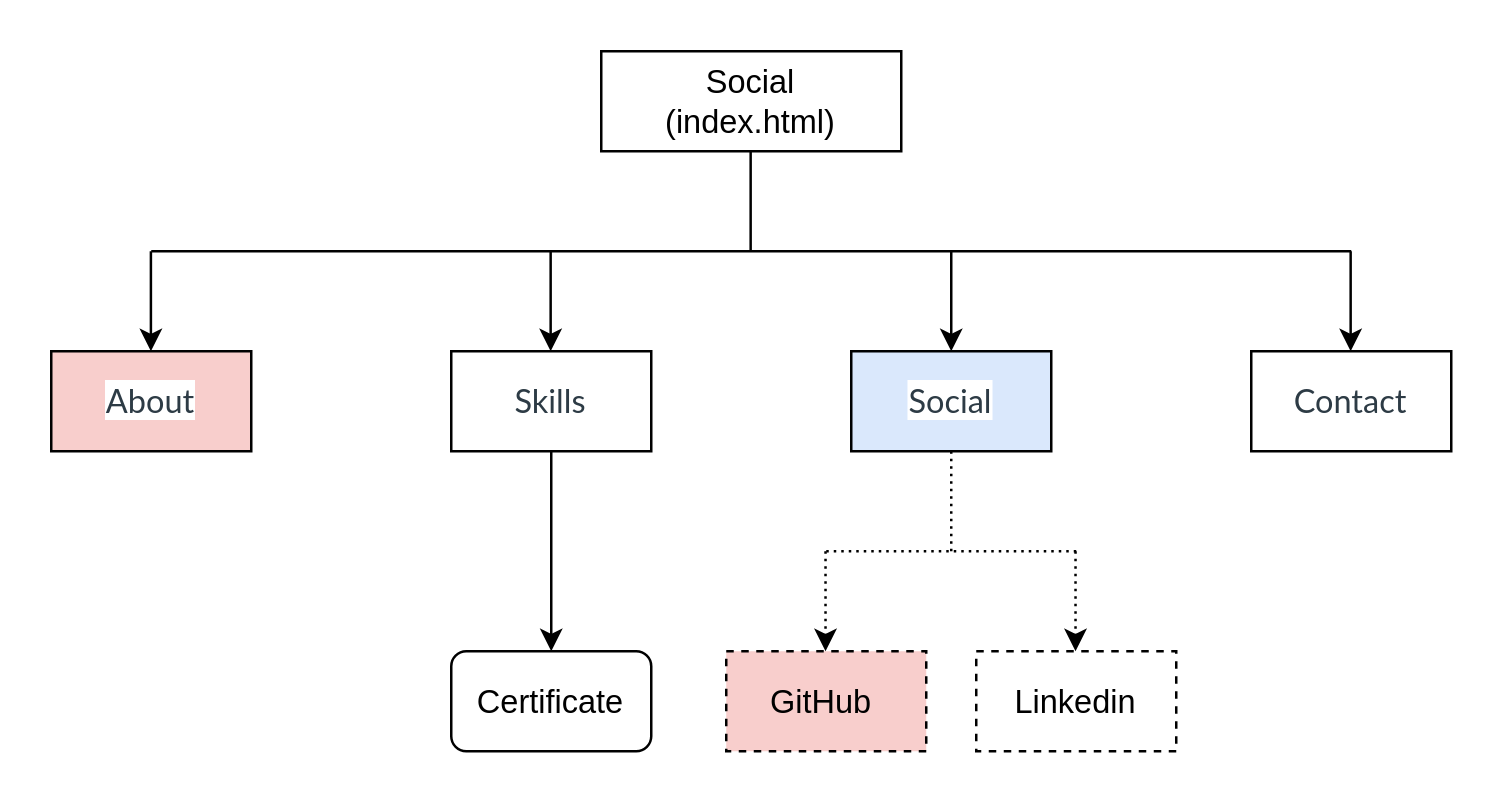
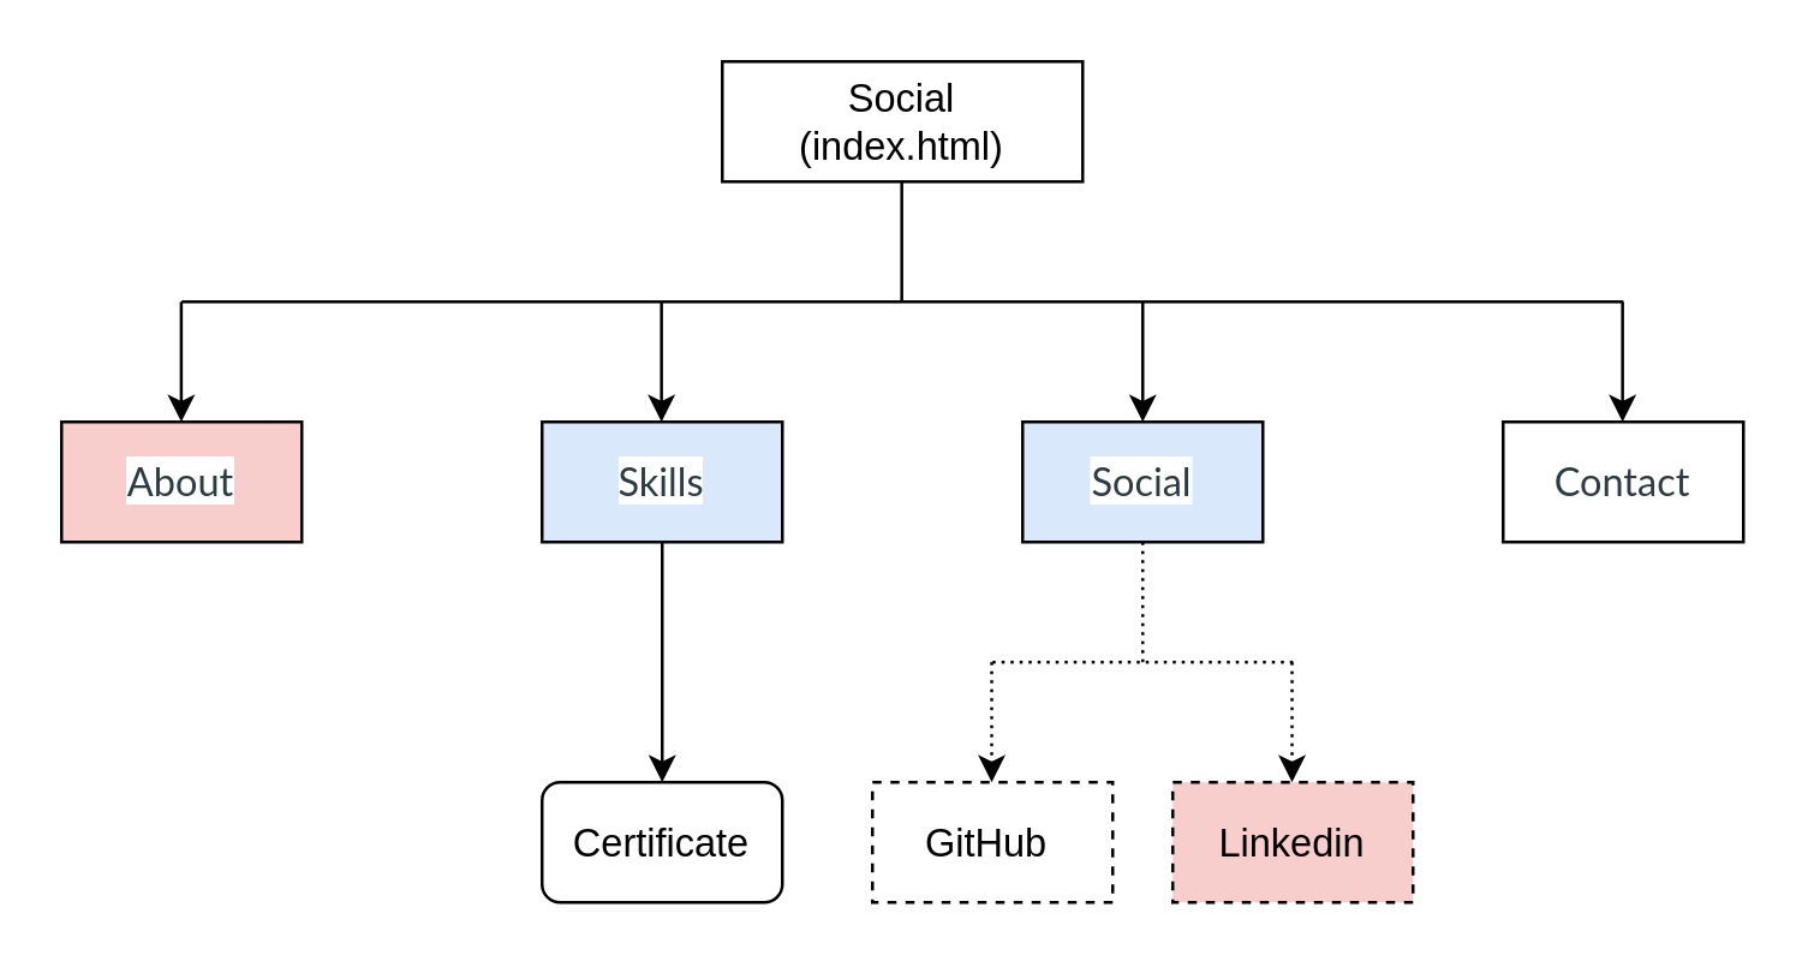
  <mxCell id="0" />
  <mxCell id="1" parent="0" />
  <mxCell id="2" value="Social&lt;br style=&quot;font-size: 13px;&quot;&gt;(index.html)" style="rounded=0;whiteSpace=wrap;html=1;fontSize=13;" vertex="1" parent="1"><mxGeometry x="240" y="20" width="120" height="40" as="geometry" /></mxCell>
  <mxCell id="3" value="&lt;span style=&quot;color: rgb(45 , 59 , 69) ; font-family: &amp;#34;latoweb&amp;#34; , &amp;#34;lato extended&amp;#34; , &amp;#34;lato&amp;#34; , &amp;#34;helvetica neue&amp;#34; , &amp;#34;helvetica&amp;#34; , &amp;#34;arial&amp;#34; , sans-serif ; font-size: 13px ; background-color: rgb(255 , 255 , 255)&quot;&gt;About&lt;/span&gt;" style="rounded=0;whiteSpace=wrap;html=1;fontSize=13;fillColor=#f8cecc;" vertex="1" parent="1"><mxGeometry x="20" y="140" width="80" height="40" as="geometry" /></mxCell>
  <mxCell id="4" value="" style="endArrow=none;html=1;" edge="1" parent="1"><mxGeometry width="50" height="50" relative="1" as="geometry"><mxPoint x="60" y="100" as="sourcePoint" /><mxPoint x="540" y="100" as="targetPoint" /></mxGeometry></mxCell>
  <mxCell id="5" value="" style="endArrow=classic;html=1;entryX=0.5;entryY=0;entryDx=0;entryDy=0;" edge="1" parent="1"><mxGeometry width="50" height="50" relative="1" as="geometry"><mxPoint x="219.76" y="100" as="sourcePoint" /><mxPoint x="219.76" y="140" as="targetPoint" /></mxGeometry></mxCell>
  <mxCell id="6" value="" style="endArrow=classic;html=1;entryX=0.5;entryY=0;entryDx=0;entryDy=0;" edge="1" parent="1"><mxGeometry width="50" height="50" relative="1" as="geometry"><mxPoint x="59.86" y="100" as="sourcePoint" /><mxPoint x="59.86" y="140" as="targetPoint" /></mxGeometry></mxCell>
  <mxCell id="7" value="" style="endArrow=none;html=1;" edge="1" parent="1"><mxGeometry width="50" height="50" relative="1" as="geometry"><mxPoint x="299.76" y="100" as="sourcePoint" /><mxPoint x="299.76" y="60" as="targetPoint" /></mxGeometry></mxCell>
  <mxCell id="8" value="" style="endArrow=classic;html=1;entryX=0.5;entryY=0;entryDx=0;entryDy=0;" edge="1" parent="1"><mxGeometry width="50" height="50" relative="1" as="geometry"><mxPoint x="380" y="100" as="sourcePoint" /><mxPoint x="380" y="140" as="targetPoint" /></mxGeometry></mxCell>
  <mxCell id="9" value="&lt;span style=&quot;color: rgb(45, 59, 69); font-family: latoweb, &amp;quot;lato extended&amp;quot;, lato, &amp;quot;helvetica neue&amp;quot;, helvetica, arial, sans-serif; font-size: 13px; background-color: rgb(255, 255, 255);&quot;&gt;Social&lt;/span&gt;" style="rounded=0;whiteSpace=wrap;html=1;fontSize=13;fillColor=#dae8fc;" vertex="1" parent="1"><mxGeometry x="340" y="140" width="80" height="40" as="geometry" /></mxCell>
- <mxCell id="10" value="&lt;span style=&quot;color: rgb(45, 59, 69); font-family: latoweb, &amp;quot;lato extended&amp;quot;, lato, &amp;quot;helvetica neue&amp;quot;, helvetica, arial, sans-serif; font-size: 13px; background-color: rgb(255, 255, 255);&quot;&gt;Skills&lt;/span&gt;" style="rounded=0;whiteSpace=wrap;html=1;fontSize=13;" vertex="1" parent="1"><mxGeometry x="180" y="140" width="80" height="40" as="geometry" /></mxCell>
+ <mxCell id="10" value="&lt;span style=&quot;color: rgb(45, 59, 69); font-family: latoweb, &amp;quot;lato extended&amp;quot;, lato, &amp;quot;helvetica neue&amp;quot;, helvetica, arial, sans-serif; font-size: 13px; background-color: rgb(255, 255, 255);&quot;&gt;Skills&lt;/span&gt;" style="rounded=0;whiteSpace=wrap;html=1;fontSize=13;fillColor=#dae8fc;" vertex="1" parent="1"><mxGeometry x="180" y="140" width="80" height="40" as="geometry" /></mxCell>
  <mxCell id="11" value="&lt;span style=&quot;color: rgb(45, 59, 69); font-family: latoweb, &amp;quot;lato extended&amp;quot;, lato, &amp;quot;helvetica neue&amp;quot;, helvetica, arial, sans-serif; font-size: 13px; background-color: rgb(255, 255, 255);&quot;&gt;Contact&lt;/span&gt;" style="rounded=0;whiteSpace=wrap;html=1;fontSize=13;" vertex="1" parent="1"><mxGeometry x="500" y="140" width="80" height="40" as="geometry" /></mxCell>
  <mxCell id="12" value="" style="endArrow=classic;html=1;entryX=0.5;entryY=0;entryDx=0;entryDy=0;" edge="1" parent="1"><mxGeometry width="50" height="50" relative="1" as="geometry"><mxPoint x="539.76" y="100" as="sourcePoint" /><mxPoint x="539.76" y="140" as="targetPoint" /></mxGeometry></mxCell>
  <mxCell id="13" value="Certificate" style="whiteSpace=wrap;html=1;fontSize=13;rounded=1;" vertex="1" parent="1"><mxGeometry x="180" y="260" width="80" height="40" as="geometry" /></mxCell>
  <mxCell id="14" value="" style="endArrow=classic;html=1;entryX=0.5;entryY=0;entryDx=0;entryDy=0;exitX=0.5;exitY=1;exitDx=0;exitDy=0;" edge="1" parent="1" target="13"><mxGeometry width="50" height="50" relative="1" as="geometry"><mxPoint x="220" y="180" as="sourcePoint" /><mxPoint x="200" y="300" as="targetPoint" /></mxGeometry></mxCell>
  <mxCell id="15" value="" style="endArrow=none;dashed=1;html=1;dashPattern=1 2;strokeWidth=1;fontSize=13;edgeStyle=orthogonalEdgeStyle;" edge="1" parent="1"><mxGeometry width="50" height="50" relative="1" as="geometry"><mxPoint x="380" y="220" as="sourcePoint" /><mxPoint x="380" y="180" as="targetPoint" /></mxGeometry></mxCell>
- <mxCell id="16" value="GitHub&amp;nbsp;" style="rounded=0;whiteSpace=wrap;html=1;fontSize=13;dashed=1;fillColor=#f8cecc;" vertex="1" parent="1"><mxGeometry x="290" y="260" width="80" height="40" as="geometry" /></mxCell>
- <mxCell id="17" value="Linkedin" style="rounded=0;whiteSpace=wrap;html=1;fontSize=13;dashed=1;" vertex="1" parent="1"><mxGeometry x="390" y="260" width="80" height="40" as="geometry" /></mxCell>
+ <mxCell id="16" value="GitHub&amp;nbsp;" style="rounded=0;whiteSpace=wrap;html=1;fontSize=13;dashed=1;" vertex="1" parent="1"><mxGeometry x="290" y="260" width="80" height="40" as="geometry" /></mxCell>
+ <mxCell id="17" value="Linkedin" style="rounded=0;whiteSpace=wrap;html=1;fontSize=13;dashed=1;fillColor=#f8cecc;" vertex="1" parent="1"><mxGeometry x="390" y="260" width="80" height="40" as="geometry" /></mxCell>
  <mxCell id="18" value="" style="endArrow=none;dashed=1;html=1;dashPattern=1 2;strokeWidth=1;fontSize=13;edgeStyle=orthogonalEdgeStyle;" edge="1" parent="1"><mxGeometry width="50" height="50" relative="1" as="geometry"><mxPoint x="330" y="220" as="sourcePoint" /><mxPoint x="430" y="220" as="targetPoint" /></mxGeometry></mxCell>
  <mxCell id="19" value="" style="endArrow=classic;html=1;entryX=0.5;entryY=0;entryDx=0;entryDy=0;edgeStyle=orthogonalEdgeStyle;dashed=1;dashPattern=1 2;strokeWidth=1;" edge="1" parent="1"><mxGeometry width="50" height="50" relative="1" as="geometry"><mxPoint x="329.71" y="220" as="sourcePoint" /><mxPoint x="329.71" y="260" as="targetPoint" /></mxGeometry></mxCell>
  <mxCell id="20" value="" style="endArrow=classic;html=1;entryX=0.5;entryY=0;entryDx=0;entryDy=0;edgeStyle=orthogonalEdgeStyle;dashed=1;dashPattern=1 2;strokeWidth=1;" edge="1" parent="1"><mxGeometry width="50" height="50" relative="1" as="geometry"><mxPoint x="429.71" y="220" as="sourcePoint" /><mxPoint x="429.71" y="260" as="targetPoint" /></mxGeometry></mxCell>
